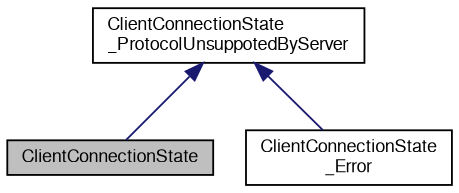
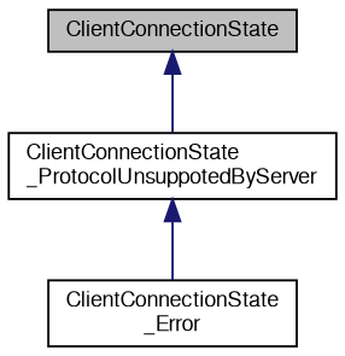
  digraph {
    node [color=black fontname=FreeSans fontsize=10 shape=record]
    edge [color=midnightblue dir=back fontname=FreeSans fontsize=10 labelfontname=FreeSans labelfontsize=10 style=solid]
    n1 [fillcolor=grey75 fontcolor=black height=0.2 label=ClientConnectionState style=filled width=0.4]
    n2 [height=0.2 label="ClientConnectionState\l_ProtocolUnsuppotedByServer" width=0.4]
    n3 [height=0.2 label="ClientConnectionState\l_Error" width=0.4]
-   n2 -> n1
+   n1 -> n2
    n2 -> n3
  }
